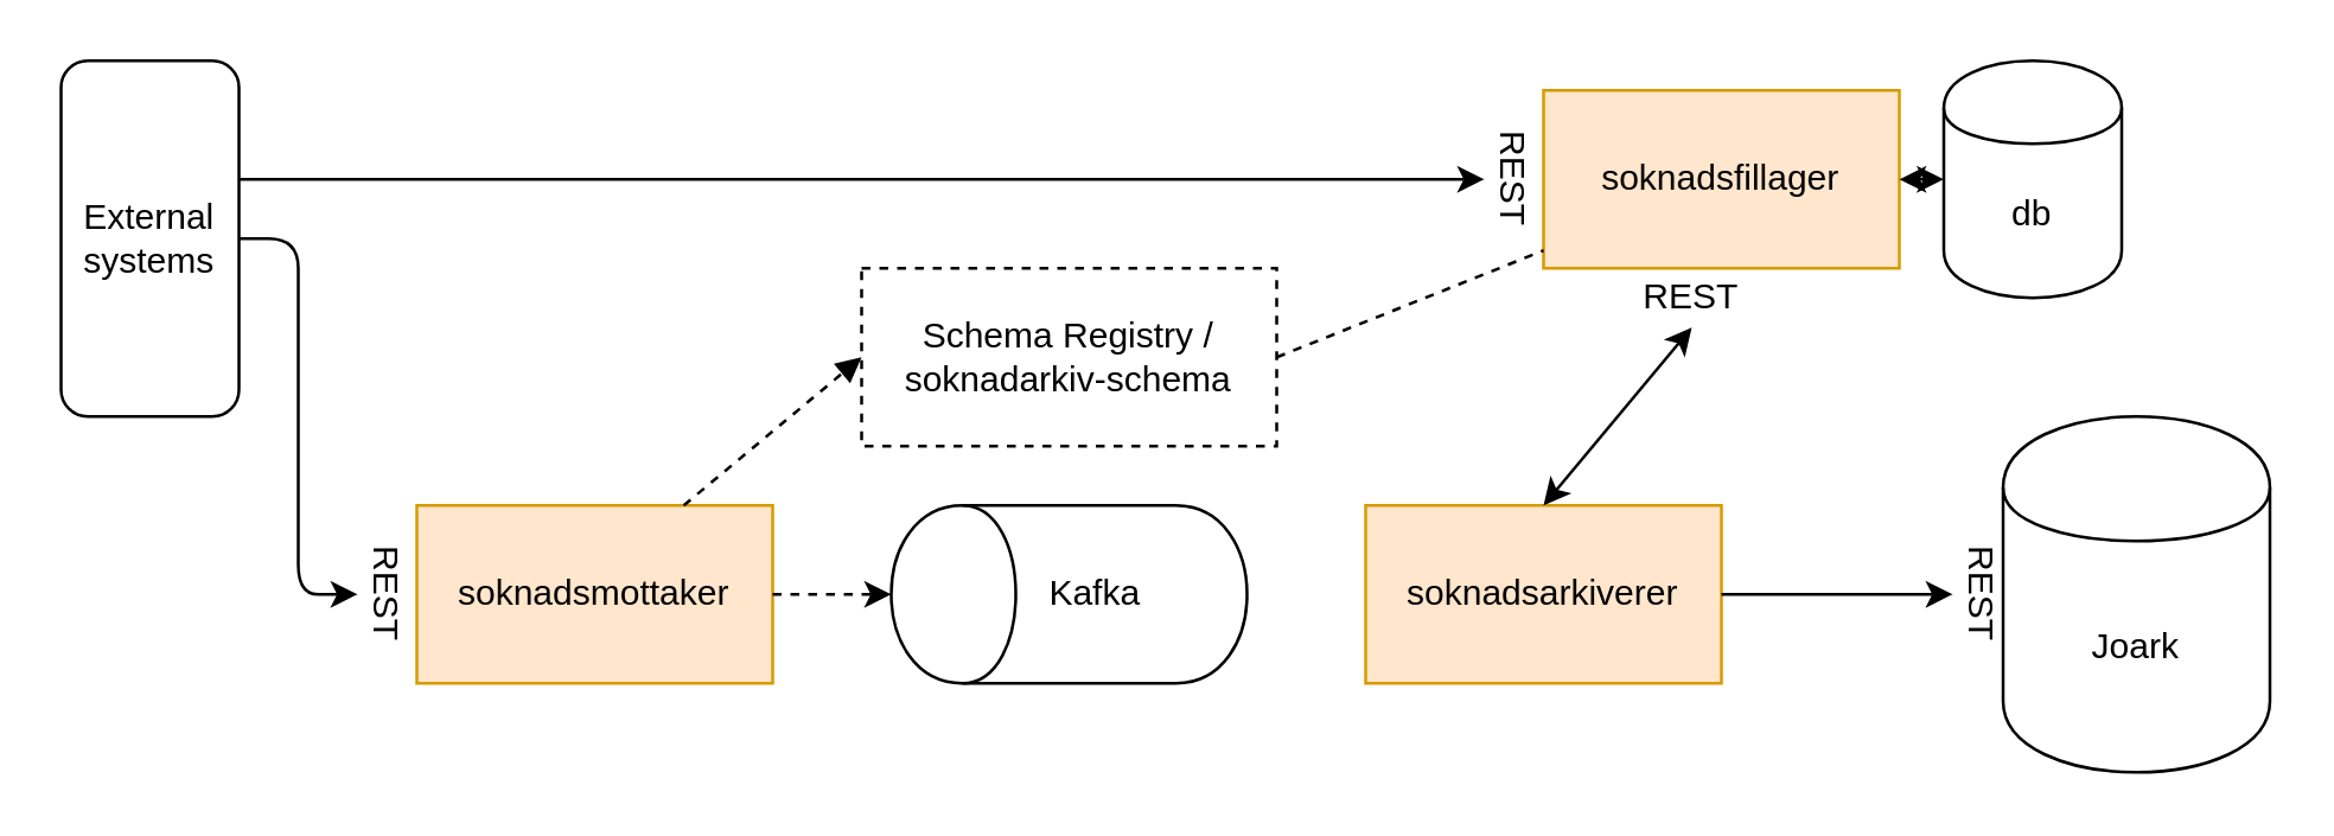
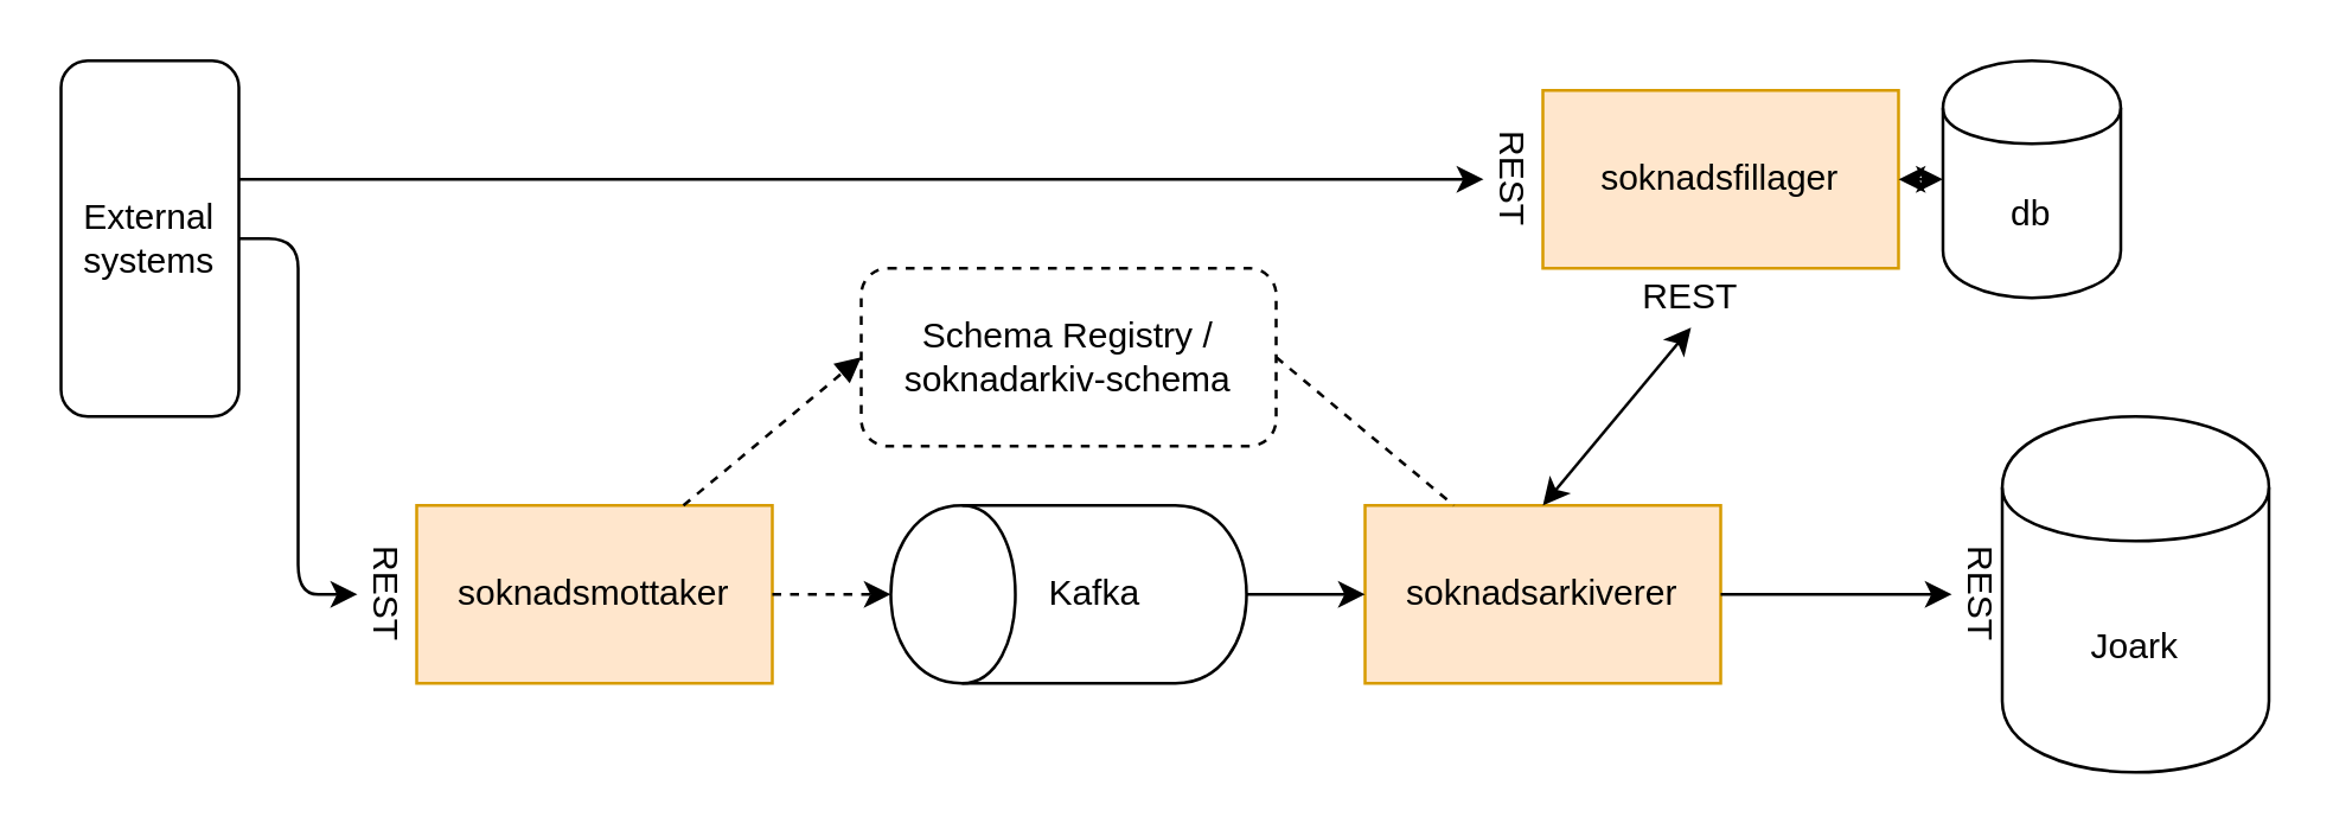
  <mxCell id="0" />
  <mxCell id="1" parent="0" />
  <mxCell id="2" value="&lt;div&gt;soknadsmottaker&lt;/div&gt;" style="rounded=0;whiteSpace=wrap;html=1;fillColor=#ffe6cc;strokeColor=#d79b00;" vertex="1" parent="1"><mxGeometry x="140" y="170" width="120" height="60" as="geometry" /></mxCell>
  <mxCell id="3" value="Kafka" style="shape=cylinder;whiteSpace=wrap;html=1;boundedLbl=1;backgroundOutline=1;direction=north;" vertex="1" parent="1"><mxGeometry x="300" y="170" width="120" height="60" as="geometry" /></mxCell>
- <mxCell id="4" value="&lt;div&gt;Schema Registry /&lt;/div&gt;&lt;div&gt;soknadarkiv-schema&lt;br&gt;&lt;/div&gt;" style="rounded=0;whiteSpace=wrap;html=1;dashed=1;" vertex="1" parent="1"><mxGeometry x="290" y="90" width="140" height="60" as="geometry" /></mxCell>
+ <mxCell id="4" value="&lt;div&gt;Schema Registry /&lt;/div&gt;&lt;div&gt;soknadarkiv-schema&lt;br&gt;&lt;/div&gt;" style="whiteSpace=wrap;html=1;dashed=1;rounded=1;" vertex="1" parent="1"><mxGeometry x="290" y="90" width="140" height="60" as="geometry" /></mxCell>
  <mxCell id="5" value="" style="endArrow=block;dashed=1;html=1;entryX=0;entryY=0.5;entryDx=0;entryDy=0;exitX=0.75;exitY=0;exitDx=0;exitDy=0;" edge="1" parent="1" source="2" target="4"><mxGeometry width="50" height="50" relative="1" as="geometry"><mxPoint x="220" y="170" as="sourcePoint" /><mxPoint x="270" y="120" as="targetPoint" /></mxGeometry></mxCell>
  <mxCell id="6" value="" style="endArrow=classic;html=1;exitX=1;exitY=0.5;exitDx=0;exitDy=0;entryX=0.5;entryY=0;entryDx=0;entryDy=0;dashed=1;" edge="1" parent="1" source="2" target="3"><mxGeometry width="50" height="50" relative="1" as="geometry"><mxPoint x="490" y="480" as="sourcePoint" /><mxPoint x="540" y="430" as="targetPoint" /></mxGeometry></mxCell>
  <mxCell id="7" value="soknadsarkiverer" style="rounded=0;whiteSpace=wrap;html=1;fillColor=#ffe6cc;strokeColor=#d79b00;" vertex="1" parent="1"><mxGeometry x="460" y="170" width="120" height="60" as="geometry" /></mxCell>
  <mxCell id="8" value="&lt;div&gt;soknadsfillager&lt;/div&gt;" style="rounded=0;whiteSpace=wrap;html=1;fillColor=#ffe6cc;strokeColor=#d79b00;" vertex="1" parent="1"><mxGeometry x="520" y="30" width="120" height="60" as="geometry" /></mxCell>
  <mxCell id="9" value="db" style="shape=cylinder;whiteSpace=wrap;html=1;boundedLbl=1;backgroundOutline=1;" vertex="1" parent="1"><mxGeometry x="655" y="20" width="60" height="80" as="geometry" /></mxCell>
  <mxCell id="10" value="" style="endArrow=classic;startArrow=classic;html=1;entryX=0;entryY=0.5;entryDx=0;entryDy=0;exitX=1;exitY=0.5;exitDx=0;exitDy=0;" edge="1" parent="1" source="8" target="9"><mxGeometry width="50" height="50" relative="1" as="geometry"><mxPoint x="480" y="460" as="sourcePoint" /><mxPoint x="530" y="410" as="targetPoint" /></mxGeometry></mxCell>
  <mxCell id="11" value="Joark" style="shape=cylinder;whiteSpace=wrap;html=1;boundedLbl=1;backgroundOutline=1;" vertex="1" parent="1"><mxGeometry x="675" y="140" width="90" height="120" as="geometry" /></mxCell>
  <mxCell id="12" value="" style="endArrow=classic;html=1;entryX=0.5;entryY=1;entryDx=0;entryDy=0;exitX=1;exitY=0.5;exitDx=0;exitDy=0;" edge="1" parent="1" source="7" target="20"><mxGeometry width="50" height="50" relative="1" as="geometry"><mxPoint x="490" y="480" as="sourcePoint" /><mxPoint x="540" y="430" as="targetPoint" /></mxGeometry></mxCell>
- <mxCell id="14" value="" style="endArrow=none;dashed=1;html=1;exitX=1;exitY=0.5;exitDx=0;exitDy=0;" edge="1" parent="1" source="4" target="8"><mxGeometry width="50" height="50" relative="1" as="geometry"><mxPoint x="230" y="180" as="sourcePoint" /><mxPoint x="310" y="130" as="targetPoint" /></mxGeometry></mxCell>
+ <mxCell id="13" value="" style="endArrow=classic;html=1;entryX=0;entryY=0.5;entryDx=0;entryDy=0;exitX=0.5;exitY=1;exitDx=0;exitDy=0;" edge="1" parent="1" source="3" target="7"><mxGeometry width="50" height="50" relative="1" as="geometry"><mxPoint x="490" y="480" as="sourcePoint" /><mxPoint x="540" y="430" as="targetPoint" /></mxGeometry></mxCell>
+ <mxCell id="14" value="" style="endArrow=none;dashed=1;html=1;entryX=0.25;entryY=0;entryDx=0;entryDy=0;exitX=1;exitY=0.5;exitDx=0;exitDy=0;" edge="1" parent="1" source="4" target="7"><mxGeometry width="50" height="50" relative="1" as="geometry"><mxPoint x="230" y="180" as="sourcePoint" /><mxPoint x="310" y="130" as="targetPoint" /></mxGeometry></mxCell>
  <mxCell id="15" value="REST" style="text;html=1;strokeColor=none;fillColor=none;align=center;verticalAlign=middle;whiteSpace=wrap;rounded=0;rotation=90;" vertex="1" parent="1"><mxGeometry x="110" y="190" width="40" height="20" as="geometry" /></mxCell>
  <mxCell id="16" value="REST" style="text;html=1;strokeColor=none;fillColor=none;align=center;verticalAlign=middle;whiteSpace=wrap;rounded=0;rotation=90;" vertex="1" parent="1"><mxGeometry x="490" y="50" width="40" height="20" as="geometry" /></mxCell>
  <mxCell id="17" value="External systems" style="rounded=1;whiteSpace=wrap;html=1;direction=south;" vertex="1" parent="1"><mxGeometry x="20" y="20" width="60" height="120" as="geometry" /></mxCell>
  <mxCell id="18" value="" style="endArrow=classic;html=1;exitX=0.25;exitY=0;exitDx=0;exitDy=0;entryX=0.5;entryY=1;entryDx=0;entryDy=0;" edge="1" parent="1" target="16"><mxGeometry width="50" height="50" relative="1" as="geometry"><mxPoint x="80" y="60" as="sourcePoint" /><mxPoint x="440" y="60" as="targetPoint" /></mxGeometry></mxCell>
  <mxCell id="19" value="" style="endArrow=classic;html=1;exitX=0.5;exitY=0;exitDx=0;exitDy=0;entryX=0.5;entryY=1;entryDx=0;entryDy=0;" edge="1" parent="1" source="17" target="15"><mxGeometry width="50" height="50" relative="1" as="geometry"><mxPoint x="400" y="430" as="sourcePoint" /><mxPoint x="450" y="380" as="targetPoint" /><Array as="points"><mxPoint x="100" y="80" /><mxPoint x="100" y="200" /></Array></mxGeometry></mxCell>
  <mxCell id="20" value="REST" style="text;html=1;strokeColor=none;fillColor=none;align=center;verticalAlign=middle;whiteSpace=wrap;rounded=0;rotation=90;" vertex="1" parent="1"><mxGeometry x="648" y="190" width="40" height="20" as="geometry" /></mxCell>
  <mxCell id="21" value="REST" style="text;html=1;strokeColor=none;fillColor=none;align=center;verticalAlign=middle;whiteSpace=wrap;rounded=0;rotation=0;" vertex="1" parent="1"><mxGeometry x="550" y="90" width="40" height="20" as="geometry" /></mxCell>
  <mxCell id="22" value="" style="endArrow=classic;startArrow=classic;html=1;entryX=0.5;entryY=1;entryDx=0;entryDy=0;exitX=0.5;exitY=0;exitDx=0;exitDy=0;" edge="1" parent="1" source="7" target="21"><mxGeometry width="50" height="50" relative="1" as="geometry"><mxPoint x="520" y="170" as="sourcePoint" /><mxPoint x="580" y="90" as="targetPoint" /></mxGeometry></mxCell>
